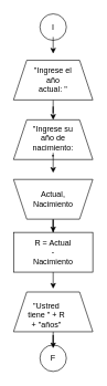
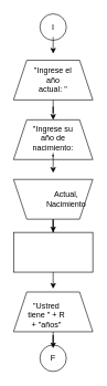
  <mxCell id="0" />
  <mxCell id="1" parent="0" />
  <mxCell id="2" value="" style="ellipse;whiteSpace=wrap;html=1;aspect=fixed;" vertex="1" parent="1"><mxGeometry x="60" y="520" width="40" height="40" as="geometry" /></mxCell>
  <mxCell id="3" value="" style="ellipse;whiteSpace=wrap;html=1;aspect=fixed;" vertex="1" parent="1"><mxGeometry x="60" y="20" width="40" height="40" as="geometry" /></mxCell>
  <mxCell id="4" value="" style="shape=trapezoid;perimeter=trapezoidPerimeter;whiteSpace=wrap;html=1;fixedSize=1;" vertex="1" parent="1"><mxGeometry x="20" y="180" width="120" height="60" as="geometry" /></mxCell>
  <mxCell id="5" value="" style="edgeStyle=orthogonalEdgeStyle;rounded=0;orthogonalLoop=1;jettySize=auto;html=1;entryX=0.5;entryY=0;entryDx=0;entryDy=0;" edge="1" parent="1" source="6" target="4"><mxGeometry relative="1" as="geometry"><mxPoint x="80" y="160" as="targetPoint" /></mxGeometry></mxCell>
  <mxCell id="6" value="" style="shape=trapezoid;perimeter=trapezoidPerimeter;whiteSpace=wrap;html=1;fixedSize=1;" vertex="1" parent="1"><mxGeometry x="20" y="90" width="120" height="60" as="geometry" /></mxCell>
  <mxCell id="7" value="" style="edgeStyle=orthogonalEdgeStyle;rounded=0;orthogonalLoop=1;jettySize=auto;html=1;entryX=0.5;entryY=0;entryDx=0;entryDy=0;" edge="1" parent="1" source="8" target="10"><mxGeometry relative="1" as="geometry"><mxPoint x="90" y="350" as="targetPoint" /></mxGeometry></mxCell>
  <mxCell id="8" value="" style="shape=trapezoid;perimeter=trapezoidPerimeter;whiteSpace=wrap;html=1;fixedSize=1;direction=west;" vertex="1" parent="1"><mxGeometry x="20" y="270" width="120" height="60" as="geometry" /></mxCell>
  <mxCell id="9" value="" style="edgeStyle=orthogonalEdgeStyle;rounded=0;orthogonalLoop=1;jettySize=auto;html=1;" edge="1" parent="1" source="10"><mxGeometry relative="1" as="geometry"><mxPoint x="80" y="435" as="targetPoint" /></mxGeometry></mxCell>
  <mxCell id="10" value="" style="rounded=0;whiteSpace=wrap;html=1;" vertex="1" parent="1"><mxGeometry x="20" y="350" width="120" height="60" as="geometry" /></mxCell>
  <mxCell id="11" value="" style="edgeStyle=orthogonalEdgeStyle;rounded=0;orthogonalLoop=1;jettySize=auto;html=1;" edge="1" parent="1" source="12" target="15"><mxGeometry relative="1" as="geometry" /></mxCell>
  <mxCell id="12" value="" style="shape=trapezoid;perimeter=trapezoidPerimeter;whiteSpace=wrap;html=1;fixedSize=1;" vertex="1" parent="1"><mxGeometry x="20" y="440" width="120" height="60" as="geometry" /></mxCell>
  <mxCell id="13" value="" style="edgeStyle=orthogonalEdgeStyle;rounded=0;orthogonalLoop=1;jettySize=auto;html=1;" edge="1" parent="1" source="14"><mxGeometry relative="1" as="geometry"><mxPoint x="80" y="80" as="targetPoint" /></mxGeometry></mxCell>
  <mxCell id="14" value="I" style="text;html=1;strokeColor=none;fillColor=none;align=center;verticalAlign=middle;whiteSpace=wrap;rounded=0;" vertex="1" parent="1"><mxGeometry x="50" y="25" width="60" height="30" as="geometry" /></mxCell>
  <mxCell id="15" value="F" style="text;html=1;strokeColor=none;fillColor=none;align=center;verticalAlign=middle;whiteSpace=wrap;rounded=0;" vertex="1" parent="1"><mxGeometry x="50" y="525" width="60" height="30" as="geometry" /></mxCell>
  <mxCell id="16" value="&quot;Ingrese el año actual: &quot;" style="text;html=1;strokeColor=none;fillColor=none;align=center;verticalAlign=middle;whiteSpace=wrap;rounded=0;" vertex="1" parent="1"><mxGeometry x="50" y="105" width="60" height="30" as="geometry" /></mxCell>
  <mxCell id="17" value="" style="edgeStyle=orthogonalEdgeStyle;rounded=0;orthogonalLoop=1;jettySize=auto;html=1;" edge="1" parent="1" source="18"><mxGeometry relative="1" as="geometry"><mxPoint x="80" y="260" as="targetPoint" /></mxGeometry></mxCell>
  <mxCell id="18" value="&quot;Ingrese su año de nacimiento: &quot;" style="text;html=1;strokeColor=none;fillColor=none;align=center;verticalAlign=middle;whiteSpace=wrap;rounded=0;" vertex="1" parent="1"><mxGeometry x="50" y="200" width="60" height="30" as="geometry" /></mxCell>
- <mxCell id="19" value="Actual, Nacimiento" style="text;html=1;strokeColor=none;fillColor=none;align=center;verticalAlign=middle;whiteSpace=wrap;rounded=0;" vertex="1" parent="1"><mxGeometry x="50" y="285" width="60" height="30" as="geometry" /></mxCell>
- <mxCell id="20" value="R = Actual - Nacimiento" style="text;html=1;strokeColor=none;fillColor=none;align=center;verticalAlign=middle;whiteSpace=wrap;rounded=0;" vertex="1" parent="1"><mxGeometry x="50" y="365" width="60" height="30" as="geometry" /></mxCell>
+ <mxCell id="19" value="Actual, Nacimiento" style="text;html=1;strokeColor=none;fillColor=none;align=center;verticalAlign=middle;whiteSpace=wrap;rounded=0;" vertex="1" parent="1"><mxGeometry x="70" y="285" width="60" height="30" as="geometry" /></mxCell>
  <mxCell id="21" value="&quot;Ustred tiene &quot; + R + &quot;años&quot;" style="text;html=1;strokeColor=none;fillColor=none;align=center;verticalAlign=middle;whiteSpace=wrap;rounded=0;" vertex="1" parent="1"><mxGeometry x="40" y="460" width="60" height="30" as="geometry" /></mxCell>
